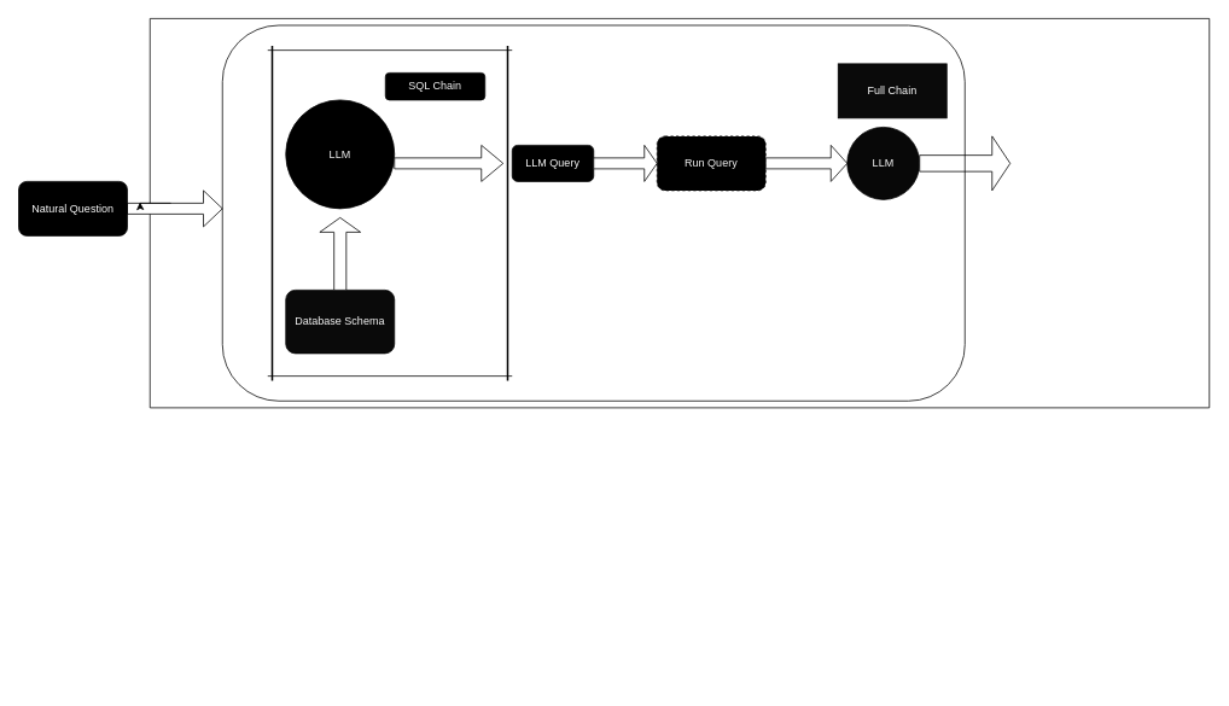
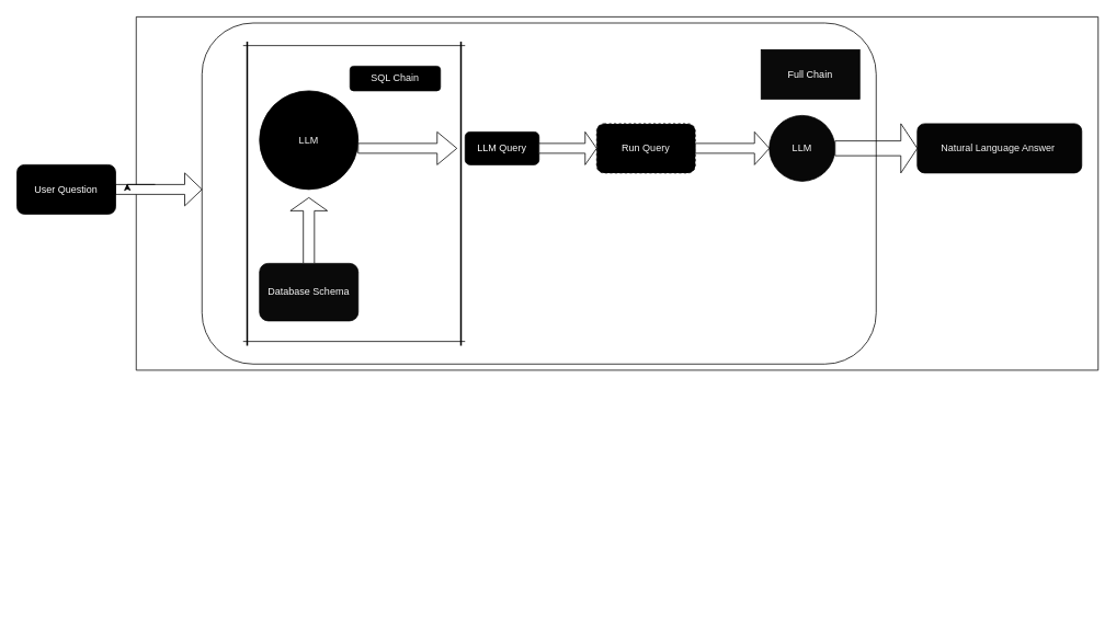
  <mxCell id="0" />
  <mxCell id="1" parent="0" />
  <mxCell id="2" value="" style="swimlane;startSize=0;fillColor=none;" vertex="1" parent="1"><mxGeometry x="165" y="20" width="1170" height="430" as="geometry" /></mxCell>
  <mxCell id="3" value="&lt;font color=&quot;#f5f5f5&quot;&gt;LLM&lt;/font&gt;" style="ellipse;whiteSpace=wrap;html=1;fillColor=#000000;strokeColor=default;" vertex="1" parent="2"><mxGeometry x="150" y="90" width="120" height="120" as="geometry" /></mxCell>
  <mxCell id="4" value="&lt;font color=&quot;#fafafa&quot;&gt;Database Schema&lt;/font&gt;" style="rounded=1;whiteSpace=wrap;html=1;fillColor=#0A0A0A;" vertex="1" parent="2"><mxGeometry x="150" y="300" width="120" height="70" as="geometry" /></mxCell>
  <mxCell id="5" style="edgeStyle=orthogonalEdgeStyle;rounded=0;orthogonalLoop=1;jettySize=auto;html=1;exitX=0.5;exitY=1;exitDx=0;exitDy=0;" edge="1" parent="2"><mxGeometry relative="1" as="geometry"><mxPoint x="410" y="750" as="sourcePoint" /><mxPoint x="410" y="750" as="targetPoint" /></mxGeometry></mxCell>
  <mxCell id="6" value="" style="shape=singleArrow;direction=north;whiteSpace=wrap;html=1;" vertex="1" parent="2"><mxGeometry x="187.5" y="220" width="45" height="80" as="geometry" /></mxCell>
  <mxCell id="7" value="&lt;font color=&quot;#f7f7f7&quot;&gt;SQL Chain&lt;/font&gt;" style="rounded=1;whiteSpace=wrap;html=1;strokeColor=#030303;fillColor=#000000;" vertex="1" parent="2"><mxGeometry x="260" y="60" width="110" height="30" as="geometry" /></mxCell>
  <mxCell id="8" value="" style="shape=singleArrow;whiteSpace=wrap;html=1;" vertex="1" parent="2"><mxGeometry x="270" y="140" width="120" height="40" as="geometry" /></mxCell>
  <mxCell id="9" value="&lt;font color=&quot;#fafafa&quot;&gt;LLM Query&lt;/font&gt;" style="rounded=1;whiteSpace=wrap;html=1;fillColor=#000000;" vertex="1" parent="2"><mxGeometry x="400" y="140" width="90" height="40" as="geometry" /></mxCell>
  <mxCell id="10" value="" style="shape=singleArrow;whiteSpace=wrap;html=1;" vertex="1" parent="2"><mxGeometry x="490" y="140" width="70" height="40" as="geometry" /></mxCell>
  <mxCell id="11" value="&lt;font color=&quot;#f5f5f5&quot;&gt;Run Query&lt;/font&gt;" style="rounded=1;whiteSpace=wrap;html=1;strokeColor=#050505;fillColor=#000000;dashed=1;" vertex="1" parent="2"><mxGeometry x="560" y="130" width="120" height="60" as="geometry" /></mxCell>
  <mxCell id="12" value="" style="shape=singleArrow;whiteSpace=wrap;html=1;" vertex="1" parent="2"><mxGeometry x="680" y="140" width="90" height="40" as="geometry" /></mxCell>
  <mxCell id="13" value="&lt;font color=&quot;#fcfcfc&quot;&gt;LLM&lt;/font&gt;" style="ellipse;whiteSpace=wrap;html=1;aspect=fixed;fillColor=#080808;" vertex="1" parent="2"><mxGeometry x="770" y="120" width="80" height="80" as="geometry" /></mxCell>
  <mxCell id="14" value="" style="line;strokeWidth=1;rotatable=0;dashed=0;labelPosition=right;align=left;verticalAlign=middle;spacingTop=0;spacingLeft=6;points=[];portConstraint=eastwest;" vertex="1" parent="2"><mxGeometry x="130" y="390" width="270" height="10" as="geometry" /></mxCell>
  <mxCell id="15" value="" style="line;strokeWidth=1;rotatable=0;dashed=0;labelPosition=right;align=left;verticalAlign=middle;spacingTop=0;spacingLeft=6;points=[];portConstraint=eastwest;" vertex="1" parent="2"><mxGeometry x="130" y="30" width="270" height="10" as="geometry" /></mxCell>
  <mxCell id="16" value="" style="line;strokeWidth=2;direction=south;html=1;" vertex="1" parent="2"><mxGeometry x="390" y="30" width="10" height="370" as="geometry" /></mxCell>
  <mxCell id="17" value="" style="line;strokeWidth=2;direction=south;html=1;" vertex="1" parent="2"><mxGeometry x="130" y="30" width="10" height="370" as="geometry" /></mxCell>
  <mxCell id="18" value="" style="shape=singleArrow;whiteSpace=wrap;html=1;" vertex="1" parent="2"><mxGeometry x="-25" y="190" width="105" height="40" as="geometry" /></mxCell>
  <mxCell id="19" style="edgeStyle=orthogonalEdgeStyle;rounded=0;orthogonalLoop=1;jettySize=auto;html=1;exitX=0;exitY=0;exitDx=48;exitDy=14;exitPerimeter=0;entryX=0.133;entryY=0.325;entryDx=0;entryDy=0;entryPerimeter=0;" edge="1" parent="2" source="18" target="18"><mxGeometry relative="1" as="geometry" /></mxCell>
- <mxCell id="20" value="&lt;font color=&quot;#ffffff&quot;&gt;Full Chain&lt;/font&gt;" style="rounded=0;whiteSpace=wrap;html=1;fillColor=#0A0A0A;" vertex="1" parent="2"><mxGeometry x="760" y="50" width="120" height="60" as="geometry" /></mxCell>
+ <mxCell id="20" value="&lt;font color=&quot;#ffffff&quot;&gt;Full Chain&lt;/font&gt;" style="rounded=0;whiteSpace=wrap;html=1;fillColor=#0A0A0A;" vertex="1" parent="2"><mxGeometry x="760" y="40" width="120" height="60" as="geometry" /></mxCell>
  <mxCell id="21" value="" style="shape=singleArrow;whiteSpace=wrap;html=1;" vertex="1" parent="2"><mxGeometry x="850" y="130" width="100" height="60" as="geometry" /></mxCell>
+ <mxCell id="22" value="&lt;font color=&quot;#f2f2f2&quot;&gt;Natural Language Answer&amp;nbsp;&lt;/font&gt;" style="rounded=1;whiteSpace=wrap;html=1;fillColor=#050505;strokeColor=default;" vertex="1" parent="2"><mxGeometry x="950" y="130" width="200" height="60" as="geometry" /></mxCell>
  <mxCell id="23" value="" style="rounded=1;whiteSpace=wrap;html=1;fillColor=none;" vertex="1" parent="2"><mxGeometry x="80" y="7.5" width="820" height="415" as="geometry" /></mxCell>
- <mxCell id="24" value="&lt;font color=&quot;#ffffff&quot;&gt;Natural Question&lt;/font&gt;" style="rounded=1;whiteSpace=wrap;html=1;fillColor=#000000;" vertex="1" parent="1"><mxGeometry x="20" y="200" width="120" height="60" as="geometry" /></mxCell>
+ <mxCell id="24" value="&lt;font color=&quot;#ffffff&quot;&gt;User Question&lt;/font&gt;" style="rounded=1;whiteSpace=wrap;html=1;fillColor=#000000;" vertex="1" parent="1"><mxGeometry x="20" y="200" width="120" height="60" as="geometry" /></mxCell>
